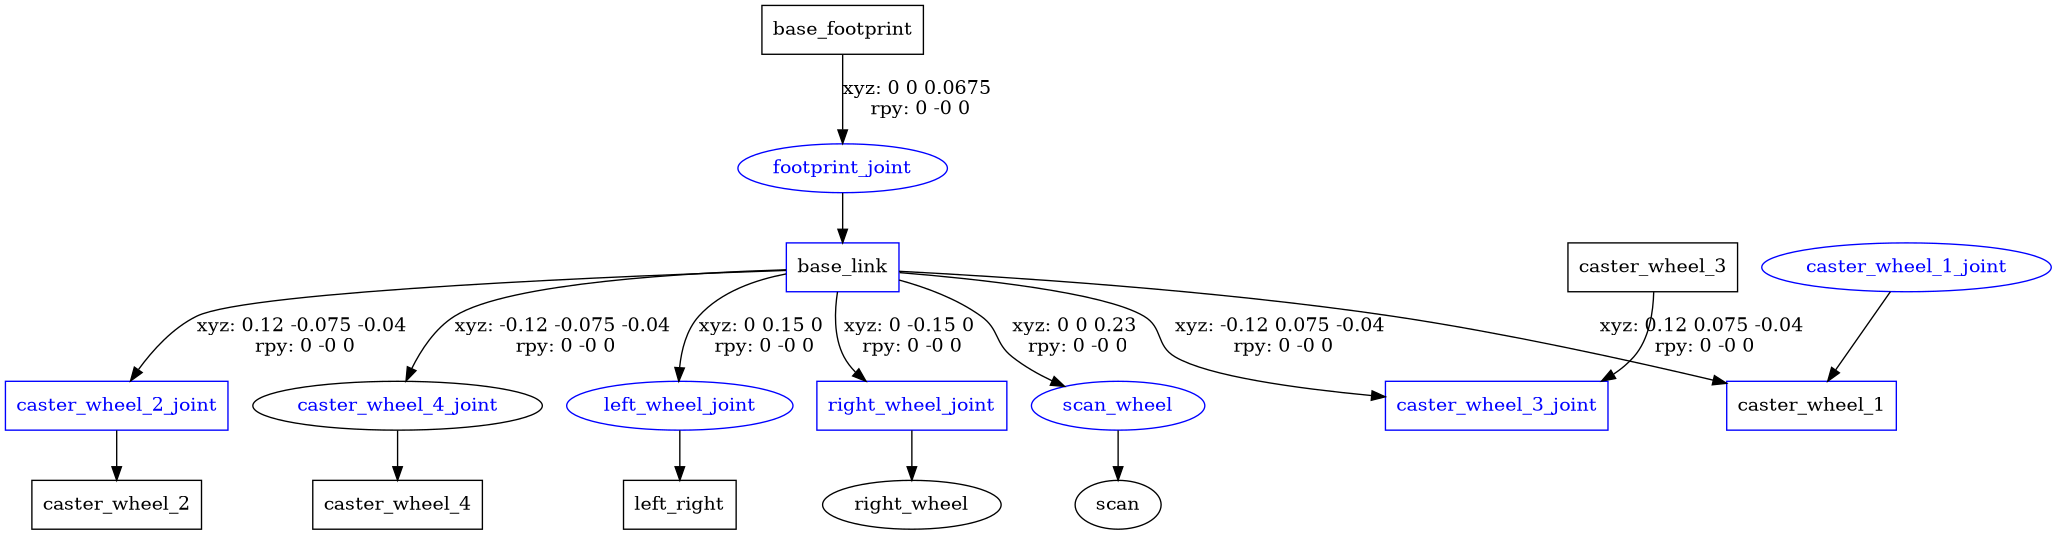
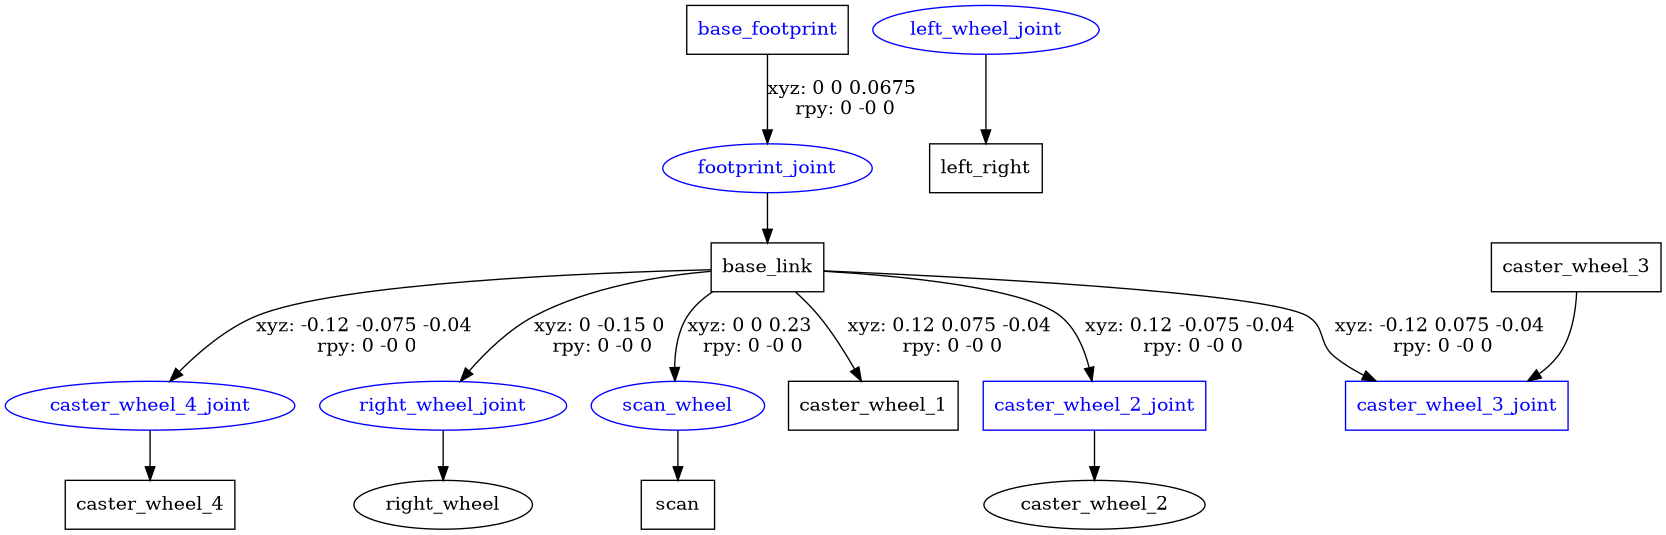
  digraph {
    node [shape=box]
-   n1 [label=base_footprint]
+   n1 [label=base_footprint fontcolor=blue]
    n2 [color=blue fontcolor=blue label=footprint_joint shape=ellipse]
-   n3 [label=base_link color=blue]
+   n3 [label=base_link]
    caster_wheel_2_joint [color=blue fontcolor=blue]
    caster_wheel_3_joint [color=blue fontcolor=blue]
-   caster_wheel_4_joint [color=black fontcolor=blue shape=ellipse]
+   caster_wheel_4_joint [color=blue fontcolor=blue shape=ellipse]
    left_wheel_joint [color=blue fontcolor=blue shape=ellipse]
-   right_wheel_joint [color=blue fontcolor=blue]
+   right_wheel_joint [color=blue fontcolor=blue shape=ellipse]
    n9 [color=blue fontcolor=blue label=scan_wheel shape=ellipse]
-   n10 [label=caster_wheel_1 color=blue]
-   caster_wheel_1_joint [color=blue fontcolor=blue shape=ellipse]
-   n12 [label=caster_wheel_2]
+   n10 [label=caster_wheel_1]
+   n12 [label=caster_wheel_2 shape=ellipse]
    n13 [label=caster_wheel_4]
    n14 [label=left_right]
    n15 [label=right_wheel shape=ellipse]
-   n16 [label=scan shape=ellipse]
+   n16 [label=scan]
    n17 [label=caster_wheel_3]
    n1 -> n2 [label="xyz: 0 0 0.0675 \nrpy: 0 -0 0"]
    n2 -> n3
    n3 -> caster_wheel_2_joint [label="xyz: 0.12 -0.075 -0.04 \nrpy: 0 -0 0"]
    n3 -> caster_wheel_3_joint [label="xyz: -0.12 0.075 -0.04 \nrpy: 0 -0 0"]
    n3 -> caster_wheel_4_joint [label="xyz: -0.12 -0.075 -0.04 \nrpy: 0 -0 0"]
-   n3 -> left_wheel_joint [label="xyz: 0 0.15 0 \nrpy: 0 -0 0"]
    n3 -> right_wheel_joint [label="xyz: 0 -0.15 0 \nrpy: 0 -0 0"]
    n3 -> n9 [label="xyz: 0 0 0.23 \nrpy: 0 -0 0"]
    n3 -> n10 [label="xyz: 0.12 0.075 -0.04 \nrpy: 0 -0 0"]
    caster_wheel_2_joint -> n12
    caster_wheel_4_joint -> n13
    left_wheel_joint -> n14
    right_wheel_joint -> n15
    n9 -> n16
-   caster_wheel_1_joint -> n10
    n17 -> caster_wheel_3_joint
  }
